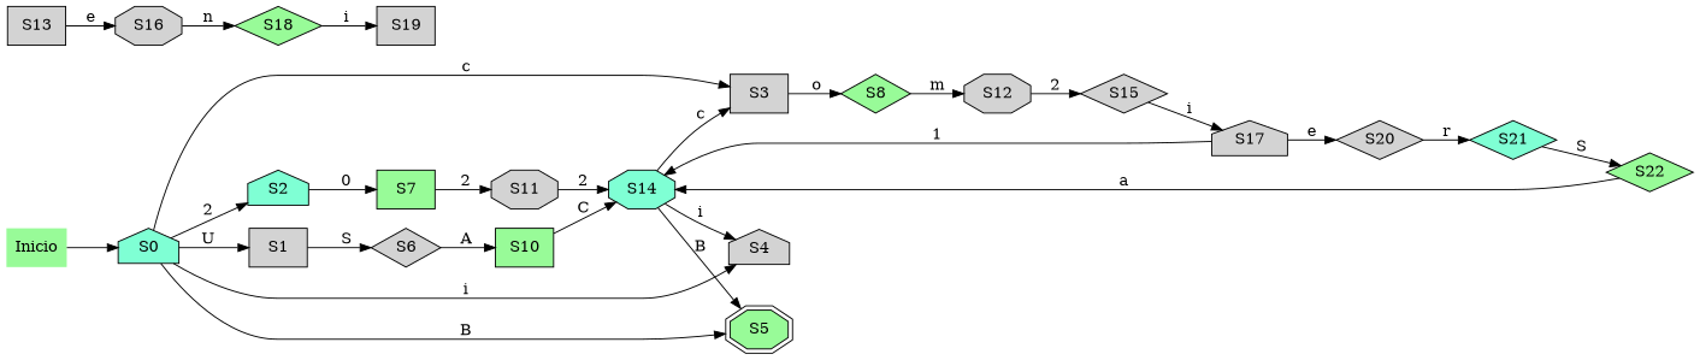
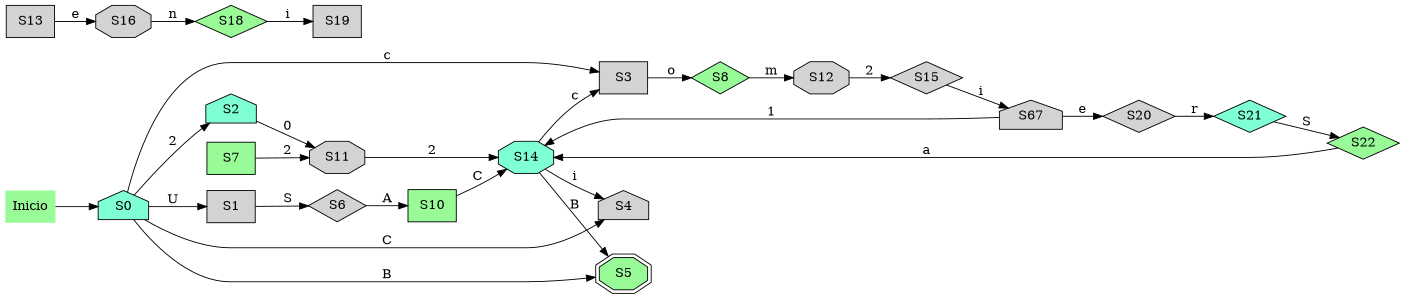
  digraph {
    rankdir=LR
    node [fillcolor=lightgrey shape=diamond style=filled]
    n1 [fillcolor=palegreen label=Inicio shape=plaintext]
    S0 [fillcolor=aquamarine shape=house]
    S1 [shape=box]
    S2 [fillcolor=aquamarine shape=house]
    S3 [shape=box]
    S4 [shape=house]
    S5 [fillcolor=palegreen peripheries=2 shape=octagon]
    S6
    S7 [fillcolor=palegreen shape=box]
    S8 [fillcolor=palegreen]
    S10 [fillcolor=palegreen shape=box]
    S11 [shape=octagon]
    S12 [shape=octagon]
    S14 [fillcolor=aquamarine shape=octagon]
    S15
    S13 [shape=box]
    S16 [shape=octagon]
-   S17 [shape=house]
+   S17 [shape=house label=S67]
    S18 [fillcolor=palegreen]
    S20
    S19 [shape=box]
    S21 [fillcolor=aquamarine]
    S22 [fillcolor=palegreen]
    n1 -> S0
    S0 -> S1 [label=U]
    S0 -> S2 [label=2]
    S0 -> S3 [label=c]
-   S0 -> S4 [label=i]
+   S0 -> S4 [label=C]
    S0 -> S5 [label=B]
    S1 -> S6 [label=S]
-   S2 -> S7 [label=0]
+   S2 -> S11 [label=0]
    S3 -> S8 [label=o]
    S6 -> S10 [label=A]
    S7 -> S11 [label=2]
    S8 -> S12 [label=m]
    S10 -> S14 [label=C]
    S11 -> S14 [label=2]
    S12 -> S15 [label=2]
    S14 -> S3 [label=c]
    S14 -> S4 [label=i]
    S14 -> S5 [label=B]
    S15 -> S17 [label=i]
    S13 -> S16 [label=e]
    S16 -> S18 [label=n]
    S17 -> S14 [label=1]
    S17 -> S20 [label=e]
    S18 -> S19 [label=i]
    S20 -> S21 [label=r]
    S21 -> S22 [label=S]
    S22 -> S14 [label=a]
  }
